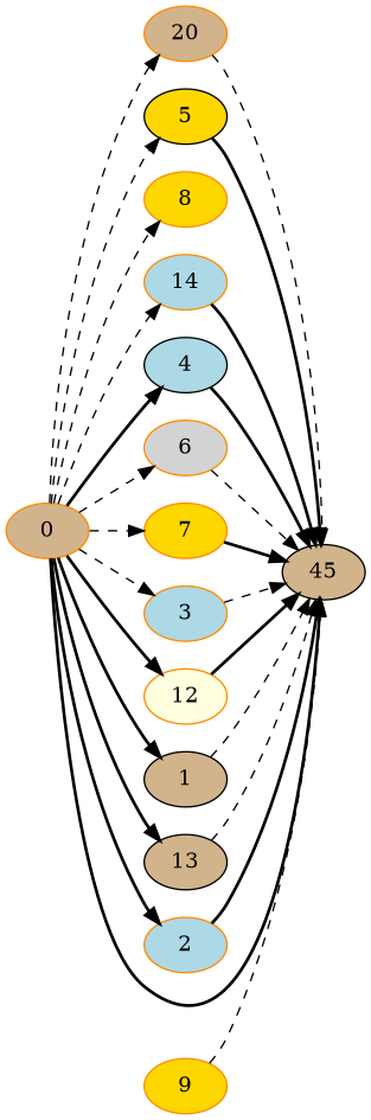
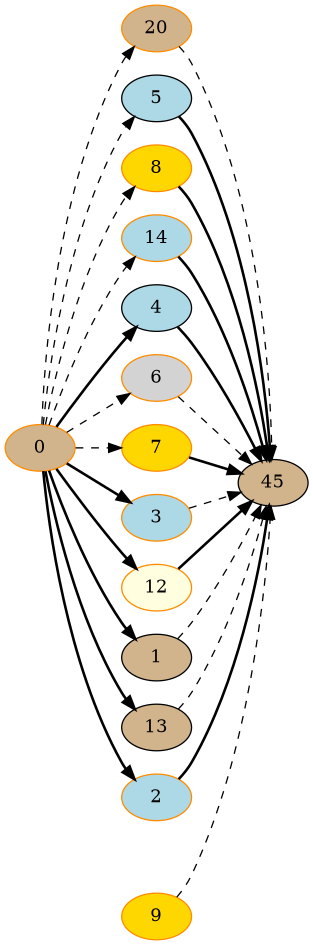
  digraph {
    "Duplicate states"=0
    GraphType=F_J
    "Max states in OPEN"=0
    Modes="120000ms; topo-ordered tasks, ; Pruning: task equivalence, fixed order ready list, ; F-value: ; Optimisation: best schedule length (SL) optimisation on equal, "
    NumberOfTasks=16
    "Pruned using list schedule length"=85597565
    "States removed from OPEN"=0
    TargetSystem="Homogeneous-6"
    "Time to schedule (ms)"=116680
    "Total idle time"=36
    "Total schedule length"=47
    "Total sequential time"=168
    "Total states created"=484880872
    rankdir=LR
    node ["Finish time"=33 Processor=4 "Start time"=6 Weight=13 color=darkorange fillcolor=tan style=filled]
    edge [Weight=9 style=dashed]
    0 ["Finish time"=4 Processor=0 "Start time"=0 Weight=4]
    n2 ["Finish time"=27 Processor=1 Weight=21 label=20]
-   5 ["Finish time"=19 Processor=2 color=black fillcolor=gold]
+   5 ["Finish time"=19 Processor=2 color=black fillcolor=lightblue]
    8 ["Finish time"=22 Processor=3 "Start time"=9 fillcolor=gold]
    14 ["Finish time"=17 Processor=0 "Start time"=4 fillcolor=lightblue]
    4 ["Finish time"=36 "Start time"=23 color=black fillcolor=lightblue]
    6 ["Finish time"=28 Processor=0 "Start time"=17 Weight=11 fillcolor=lightgrey]
    7 ["Finish time"=32 Processor=2 "Start time"=19 fillcolor=gold]
    3 [Processor=5 "Start time"=20 fillcolor=lightblue]
    12 [Processor=3 "Start time"=22 Weight=11 fillcolor=lightyellow]
    1 ["Finish time"=11 Processor=5 "Start time"=7 Weight=4 color=black]
    13 ["Finish time"=12 "Start time"=8 Weight=4 color=black]
    2 ["Finish time"=31 Processor=1 "Start time"=27 Weight=4 fillcolor=lightblue]
    n14 ["Finish time"=47 "Start time"=36 Weight=11 color=black label=45]
    9 ["Finish time"=23 "Start time"=12 Weight=11 fillcolor=gold]
    0 -> n2 [Weight=2]
    0 -> 5 [Weight=2]
    0 -> 8 [Weight=5]
    0 -> 14 [Weight=10]
    0 -> 4 [Weight=6 style=bold]
    0 -> 6
    0 -> 7 [Weight=5]
-   0 -> 3 [Weight=4]
+   0 -> 3 [Weight=4 style=bold]
    0 -> 12 [Weight=2 style=bold]
    0 -> 1 [Weight=3 style=bold]
    0 -> 13 [Weight=4 style=bold]
    0 -> 2 [style=bold]
    n2 -> n14 [Weight=6]
    5 -> n14 [Weight=10 style=bold]
-   0 -> n14 [style=bold]
+   8 -> n14 [style=bold]
    14 -> n14 [style=bold]
    4 -> n14 [Weight=7 style=bold]
    6 -> n14 [Weight=8]
    7 -> n14 [Weight=4 style=bold]
    3 -> n14 [Weight=3]
    12 -> n14 [Weight=3 style=bold]
    1 -> n14 [Weight=7]
    13 -> n14 [Weight=7]
    2 -> n14 [Weight=2 style=bold]
    9 -> n14
  }
